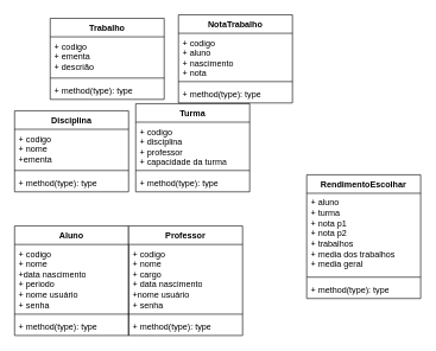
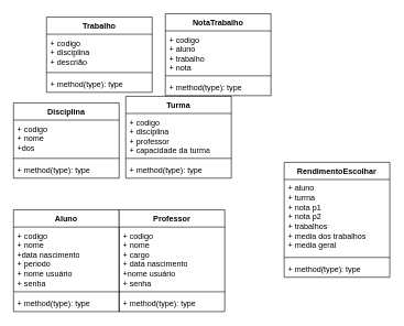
  <mxCell id="0" />
  <mxCell id="1" parent="0" />
  <mxCell id="2" value="Aluno" style="swimlane;fontStyle=1;align=center;verticalAlign=top;childLayout=stackLayout;horizontal=1;startSize=26;horizontalStack=0;resizeParent=1;resizeParentMax=0;resizeLast=0;collapsible=1;marginBottom=0;whiteSpace=wrap;html=1;" parent="1" vertex="1"><mxGeometry y="317" width="160" height="154" as="geometry" x="20"><mxRectangle y="322" width="70" height="30" as="alternateBounds" /></mxGeometry></mxCell>
  <mxCell id="3" value="+ codigo&lt;br&gt;+ nome&lt;br&gt;+data nascimento&lt;br&gt;+ periodo&lt;br&gt;+ nome usuário&lt;br&gt;+ senha" style="text;strokeColor=none;fillColor=none;align=left;verticalAlign=top;spacingLeft=4;spacingRight=4;overflow=hidden;rotatable=0;points=[[0,0.5],[1,0.5]];portConstraint=eastwest;whiteSpace=wrap;html=1;" parent="2" vertex="1"><mxGeometry y="26" width="160" height="94" as="geometry" /></mxCell>
  <mxCell id="4" value="" style="line;strokeWidth=1;fillColor=none;align=left;verticalAlign=middle;spacingTop=-1;spacingLeft=3;spacingRight=3;rotatable=0;labelPosition=right;points=[];portConstraint=eastwest;strokeColor=inherit;" parent="2" vertex="1"><mxGeometry y="120" width="160" height="8" as="geometry" /></mxCell>
  <mxCell id="5" value="+ method(type): type" style="text;strokeColor=none;fillColor=none;align=left;verticalAlign=top;spacingLeft=4;spacingRight=4;overflow=hidden;rotatable=0;points=[[0,0.5],[1,0.5]];portConstraint=eastwest;whiteSpace=wrap;html=1;" parent="2" vertex="1"><mxGeometry y="128" width="160" height="26" as="geometry" /></mxCell>
  <mxCell id="6" value="Professor" style="swimlane;fontStyle=1;align=center;verticalAlign=top;childLayout=stackLayout;horizontal=1;startSize=26;horizontalStack=0;resizeParent=1;resizeParentMax=0;resizeLast=0;collapsible=1;marginBottom=0;whiteSpace=wrap;html=1;" parent="1" vertex="1"><mxGeometry x="180" y="317" width="160" height="154" as="geometry" /></mxCell>
  <mxCell id="7" value="+ codigo&lt;br&gt;+ nome&amp;nbsp;&lt;br&gt;+ cargo&lt;br&gt;+ data nascimento&lt;br&gt;+nome usuário&lt;br&gt;+ senha" style="text;strokeColor=none;fillColor=none;align=left;verticalAlign=top;spacingLeft=4;spacingRight=4;overflow=hidden;rotatable=0;points=[[0,0.5],[1,0.5]];portConstraint=eastwest;whiteSpace=wrap;html=1;" parent="6" vertex="1"><mxGeometry y="26" width="160" height="94" as="geometry" /></mxCell>
  <mxCell id="8" value="" style="line;strokeWidth=1;fillColor=none;align=left;verticalAlign=middle;spacingTop=-1;spacingLeft=3;spacingRight=3;rotatable=0;labelPosition=right;points=[];portConstraint=eastwest;strokeColor=inherit;" parent="6" vertex="1"><mxGeometry y="120" width="160" height="8" as="geometry" /></mxCell>
  <mxCell id="9" value="+ method(type): type" style="text;strokeColor=none;fillColor=none;align=left;verticalAlign=top;spacingLeft=4;spacingRight=4;overflow=hidden;rotatable=0;points=[[0,0.5],[1,0.5]];portConstraint=eastwest;whiteSpace=wrap;html=1;" parent="6" vertex="1"><mxGeometry y="128" width="160" height="26" as="geometry" /></mxCell>
  <mxCell id="10" value="Disciplina" style="swimlane;fontStyle=1;align=center;verticalAlign=top;childLayout=stackLayout;horizontal=1;startSize=26;horizontalStack=0;resizeParent=1;resizeParentMax=0;resizeLast=0;collapsible=1;marginBottom=0;whiteSpace=wrap;html=1;" parent="1" vertex="1"><mxGeometry y="155" width="160" height="114" as="geometry" x="20" /></mxCell>
- <mxCell id="11" value="+ codigo&lt;br&gt;+ nome&lt;br&gt;+ementa" style="text;strokeColor=none;fillColor=none;align=left;verticalAlign=top;spacingLeft=4;spacingRight=4;overflow=hidden;rotatable=0;points=[[0,0.5],[1,0.5]];portConstraint=eastwest;whiteSpace=wrap;html=1;" parent="10" vertex="1"><mxGeometry y="26" width="160" height="54" as="geometry" /></mxCell>
+ <mxCell id="11" value="+ codigo&lt;br&gt;+ nome&lt;br&gt;+dos" style="text;strokeColor=none;fillColor=none;align=left;verticalAlign=top;spacingLeft=4;spacingRight=4;overflow=hidden;rotatable=0;points=[[0,0.5],[1,0.5]];portConstraint=eastwest;whiteSpace=wrap;html=1;" parent="10" vertex="1"><mxGeometry y="26" width="160" height="54" as="geometry" /></mxCell>
  <mxCell id="12" value="" style="line;strokeWidth=1;fillColor=none;align=left;verticalAlign=middle;spacingTop=-1;spacingLeft=3;spacingRight=3;rotatable=0;labelPosition=right;points=[];portConstraint=eastwest;strokeColor=inherit;" parent="10" vertex="1"><mxGeometry y="80" width="160" height="8" as="geometry" /></mxCell>
  <mxCell id="13" value="+ method(type): type" style="text;strokeColor=none;fillColor=none;align=left;verticalAlign=top;spacingLeft=4;spacingRight=4;overflow=hidden;rotatable=0;points=[[0,0.5],[1,0.5]];portConstraint=eastwest;whiteSpace=wrap;html=1;" parent="10" vertex="1"><mxGeometry y="88" width="160" height="26" as="geometry" /></mxCell>
  <mxCell id="14" value="Turma" style="swimlane;fontStyle=1;align=center;verticalAlign=top;childLayout=stackLayout;horizontal=1;startSize=26;horizontalStack=0;resizeParent=1;resizeParentMax=0;resizeLast=0;collapsible=1;marginBottom=0;whiteSpace=wrap;html=1;" parent="1" vertex="1"><mxGeometry x="190" y="145" width="160" height="124" as="geometry" /></mxCell>
  <mxCell id="15" value="+ codigo&lt;br&gt;+ disciplina&amp;nbsp;&lt;br&gt;+ professor&lt;br&gt;+ capacidade da turma" style="text;strokeColor=none;fillColor=none;align=left;verticalAlign=top;spacingLeft=4;spacingRight=4;overflow=hidden;rotatable=0;points=[[0,0.5],[1,0.5]];portConstraint=eastwest;whiteSpace=wrap;html=1;" parent="14" vertex="1"><mxGeometry y="26" width="160" height="64" as="geometry" /></mxCell>
  <mxCell id="16" value="" style="line;strokeWidth=1;fillColor=none;align=left;verticalAlign=middle;spacingTop=-1;spacingLeft=3;spacingRight=3;rotatable=0;labelPosition=right;points=[];portConstraint=eastwest;strokeColor=inherit;" parent="14" vertex="1"><mxGeometry y="90" width="160" height="8" as="geometry" /></mxCell>
  <mxCell id="17" value="+ method(type): type" style="text;strokeColor=none;fillColor=none;align=left;verticalAlign=top;spacingLeft=4;spacingRight=4;overflow=hidden;rotatable=0;points=[[0,0.5],[1,0.5]];portConstraint=eastwest;whiteSpace=wrap;html=1;" parent="14" vertex="1"><mxGeometry y="98" width="160" height="26" as="geometry" /></mxCell>
  <mxCell id="18" value="Trabalho" style="swimlane;fontStyle=1;align=center;verticalAlign=top;childLayout=stackLayout;horizontal=1;startSize=26;horizontalStack=0;resizeParent=1;resizeParentMax=0;resizeLast=0;collapsible=1;marginBottom=0;whiteSpace=wrap;html=1;" parent="1" vertex="1"><mxGeometry x="70" y="25" width="160" height="114" as="geometry" /></mxCell>
- <mxCell id="19" value="+ codigo&lt;br&gt;+ ementa&lt;br&gt;+ descrião" style="text;strokeColor=none;fillColor=none;align=left;verticalAlign=top;spacingLeft=4;spacingRight=4;overflow=hidden;rotatable=0;points=[[0,0.5],[1,0.5]];portConstraint=eastwest;whiteSpace=wrap;html=1;" parent="18" vertex="1"><mxGeometry y="26" width="160" height="54" as="geometry" /></mxCell>
+ <mxCell id="19" value="+ codigo&lt;br&gt;+ disciplina&lt;br&gt;+ descrião" style="text;strokeColor=none;fillColor=none;align=left;verticalAlign=top;spacingLeft=4;spacingRight=4;overflow=hidden;rotatable=0;points=[[0,0.5],[1,0.5]];portConstraint=eastwest;whiteSpace=wrap;html=1;" parent="18" vertex="1"><mxGeometry y="26" width="160" height="54" as="geometry" /></mxCell>
  <mxCell id="20" value="" style="line;strokeWidth=1;fillColor=none;align=left;verticalAlign=middle;spacingTop=-1;spacingLeft=3;spacingRight=3;rotatable=0;labelPosition=right;points=[];portConstraint=eastwest;strokeColor=inherit;" parent="18" vertex="1"><mxGeometry y="80" width="160" height="8" as="geometry" /></mxCell>
  <mxCell id="21" value="+ method(type): type" style="text;strokeColor=none;fillColor=none;align=left;verticalAlign=top;spacingLeft=4;spacingRight=4;overflow=hidden;rotatable=0;points=[[0,0.5],[1,0.5]];portConstraint=eastwest;whiteSpace=wrap;html=1;" parent="18" vertex="1"><mxGeometry y="88" width="160" height="26" as="geometry" /></mxCell>
  <mxCell id="22" value="NotaTrabalho" style="swimlane;fontStyle=1;align=center;verticalAlign=top;childLayout=stackLayout;horizontal=1;startSize=26;horizontalStack=0;resizeParent=1;resizeParentMax=0;resizeLast=0;collapsible=1;marginBottom=0;whiteSpace=wrap;html=1;" parent="1" vertex="1"><mxGeometry x="250" y="20" width="160" height="124" as="geometry" /></mxCell>
- <mxCell id="23" value="+ codigo&lt;br&gt;+ aluno&lt;br&gt;+ nascimento&lt;br&gt;+ nota" style="text;strokeColor=none;fillColor=none;align=left;verticalAlign=top;spacingLeft=4;spacingRight=4;overflow=hidden;rotatable=0;points=[[0,0.5],[1,0.5]];portConstraint=eastwest;whiteSpace=wrap;html=1;" parent="22" vertex="1"><mxGeometry y="26" width="160" height="64" as="geometry" /></mxCell>
+ <mxCell id="23" value="+ codigo&lt;br&gt;+ aluno&lt;br&gt;+ trabalho&lt;br&gt;+ nota" style="text;strokeColor=none;fillColor=none;align=left;verticalAlign=top;spacingLeft=4;spacingRight=4;overflow=hidden;rotatable=0;points=[[0,0.5],[1,0.5]];portConstraint=eastwest;whiteSpace=wrap;html=1;" parent="22" vertex="1"><mxGeometry y="26" width="160" height="64" as="geometry" /></mxCell>
  <mxCell id="24" value="" style="line;strokeWidth=1;fillColor=none;align=left;verticalAlign=middle;spacingTop=-1;spacingLeft=3;spacingRight=3;rotatable=0;labelPosition=right;points=[];portConstraint=eastwest;strokeColor=inherit;" parent="22" vertex="1"><mxGeometry y="90" width="160" height="8" as="geometry" /></mxCell>
  <mxCell id="25" value="+ method(type): type" style="text;strokeColor=none;fillColor=none;align=left;verticalAlign=top;spacingLeft=4;spacingRight=4;overflow=hidden;rotatable=0;points=[[0,0.5],[1,0.5]];portConstraint=eastwest;whiteSpace=wrap;html=1;" parent="22" vertex="1"><mxGeometry y="98" width="160" height="26" as="geometry" /></mxCell>
  <mxCell id="26" value="RendimentoEscolhar" style="swimlane;fontStyle=1;align=center;verticalAlign=top;childLayout=stackLayout;horizontal=1;startSize=26;horizontalStack=0;resizeParent=1;resizeParentMax=0;resizeLast=0;collapsible=1;marginBottom=0;whiteSpace=wrap;html=1;" parent="1" vertex="1"><mxGeometry x="430" y="245" width="160" height="174" as="geometry" /></mxCell>
  <mxCell id="27" value="+ aluno&lt;br&gt;+ turma&lt;br&gt;+ nota p1&lt;br&gt;+ nota p2&lt;br&gt;+ trabalhos&lt;br&gt;+ media dos trabalhos&lt;br&gt;+ media geral" style="text;strokeColor=none;fillColor=none;align=left;verticalAlign=top;spacingLeft=4;spacingRight=4;overflow=hidden;rotatable=0;points=[[0,0.5],[1,0.5]];portConstraint=eastwest;whiteSpace=wrap;html=1;" parent="26" vertex="1"><mxGeometry y="26" width="160" height="114" as="geometry" /></mxCell>
  <mxCell id="28" value="" style="line;strokeWidth=1;fillColor=none;align=left;verticalAlign=middle;spacingTop=-1;spacingLeft=3;spacingRight=3;rotatable=0;labelPosition=right;points=[];portConstraint=eastwest;strokeColor=inherit;" parent="26" vertex="1"><mxGeometry y="140" width="160" height="8" as="geometry" /></mxCell>
  <mxCell id="29" value="+ method(type): type" style="text;strokeColor=none;fillColor=none;align=left;verticalAlign=top;spacingLeft=4;spacingRight=4;overflow=hidden;rotatable=0;points=[[0,0.5],[1,0.5]];portConstraint=eastwest;whiteSpace=wrap;html=1;" parent="26" vertex="1"><mxGeometry y="148" width="160" height="26" as="geometry" /></mxCell>
